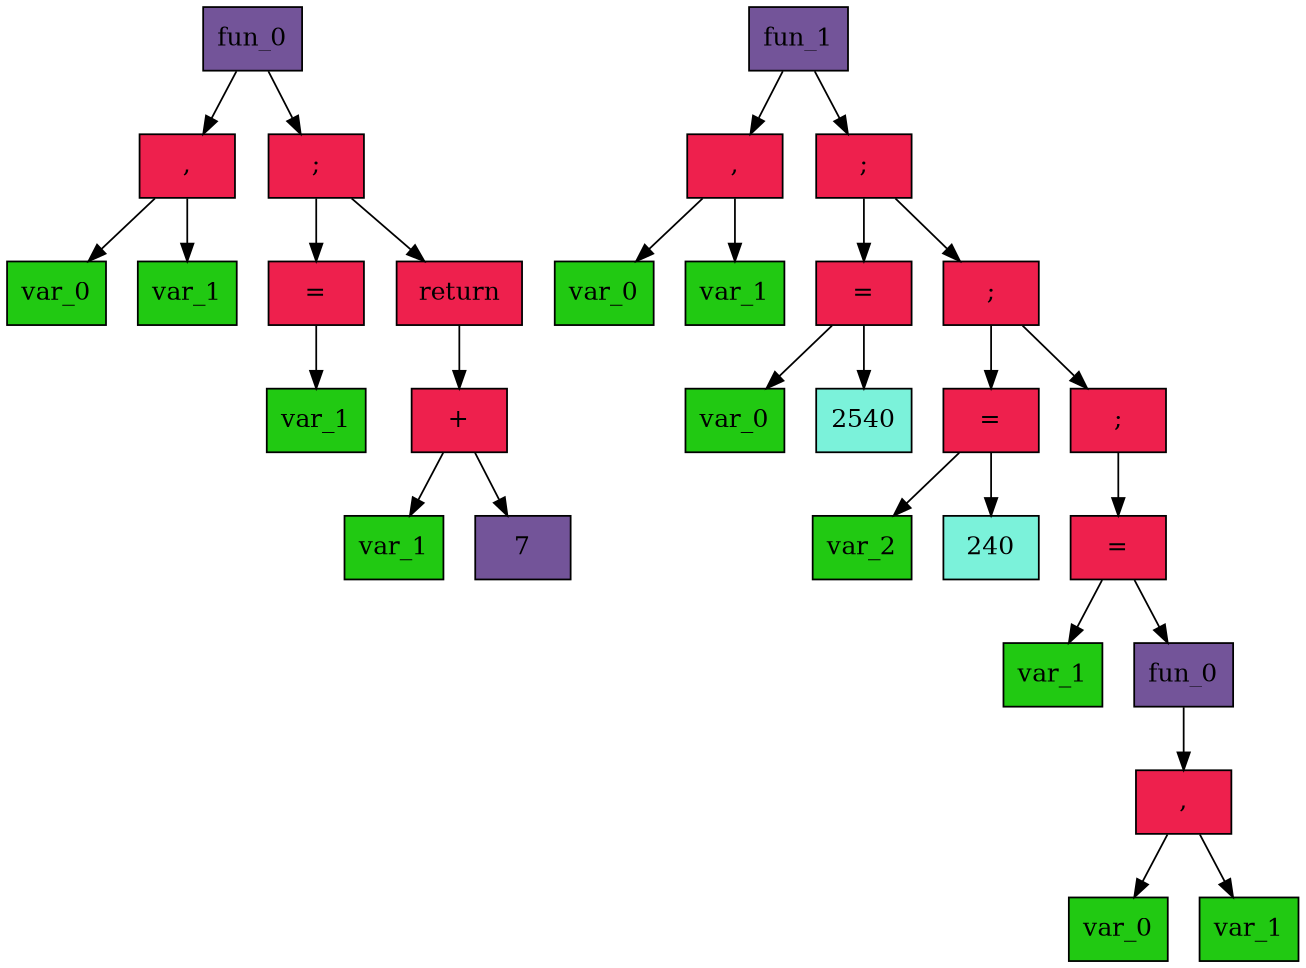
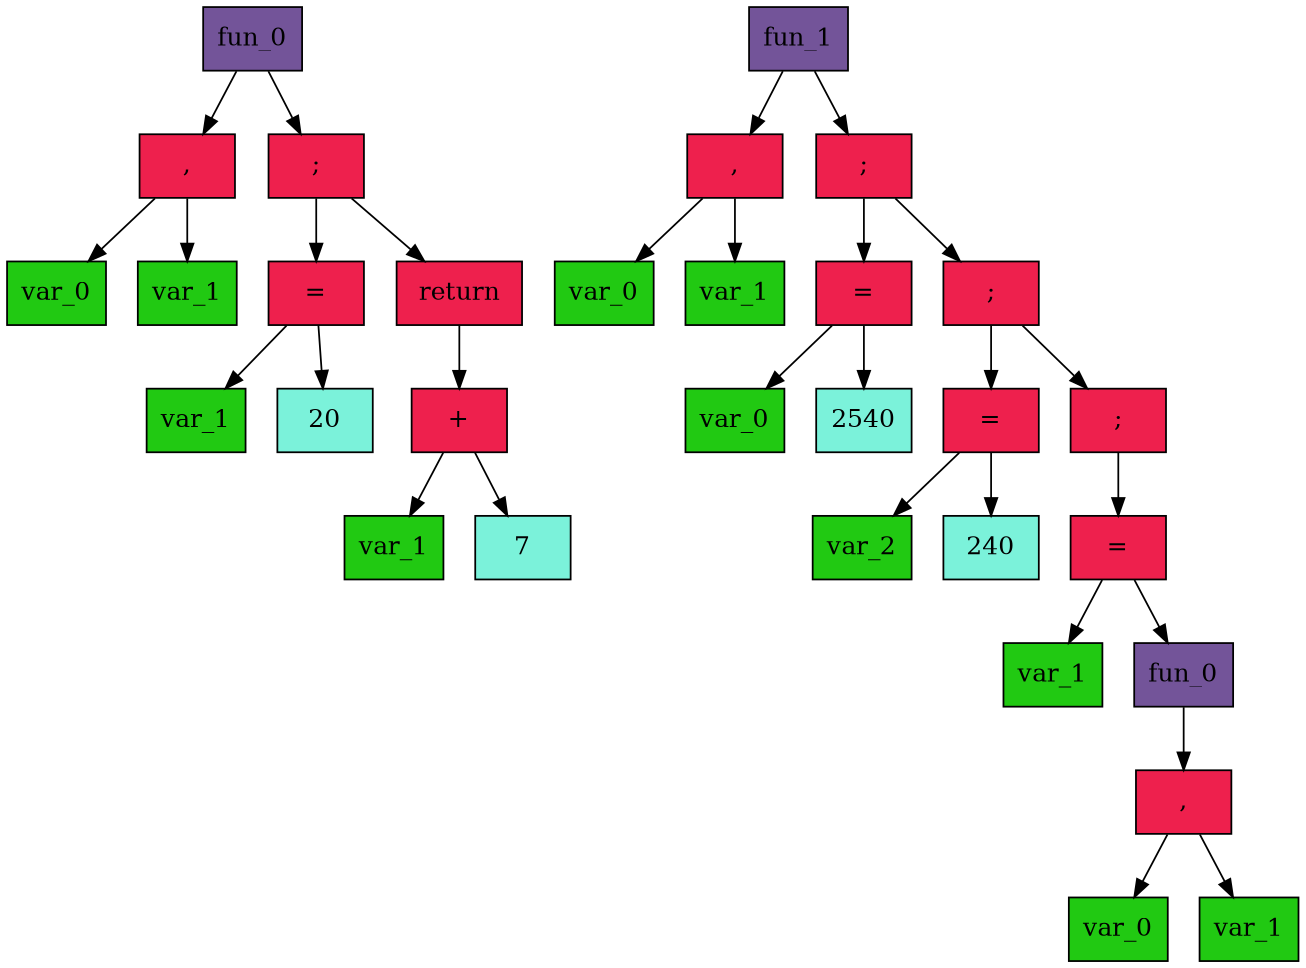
  digraph {
    node [color=black fillcolor="#EE204D" fontcolor=black shape=box style=filled weight=1]
    edge [color=black style=solid weight=1]
    n1 [fillcolor="#735499" label=fun_0]
    n2 [label=" , "]
    n3 [label=" ; "]
    n4 [fillcolor="#21C912" label=var_0]
    n5 [fillcolor="#21C912" label=var_1]
    n6 [label=" = "]
    n7 [label=" return "]
    n8 [fillcolor="#21C912" label=var_1]
+   n9 [fillcolor="#7BF2DA" label=20]
    n10 [label=" + "]
    n11 [fillcolor="#21C912" label=var_1]
-   n12 [fillcolor="#735499" label=7]
+   n12 [fillcolor="#7BF2DA" label=7]
    n13 [fillcolor="#735499" label=fun_1]
    n14 [label=" , "]
    n15 [label=" ; "]
    n16 [fillcolor="#21C912" label=var_0]
    n17 [fillcolor="#21C912" label=var_1]
    n18 [label=" = "]
    n19 [label=" ; "]
    n20 [fillcolor="#21C912" label=var_0]
    n21 [fillcolor="#7BF2DA" label=2540]
    n22 [label=" = "]
    n23 [label=" ; "]
    n24 [fillcolor="#21C912" label=var_2]
    n25 [fillcolor="#7BF2DA" label=240]
    n26 [label=" = "]
    n27 [fillcolor="#21C912" label=var_1]
    n28 [fillcolor="#735499" label=fun_0]
    n29 [label=" , "]
    n30 [fillcolor="#21C912" label=var_0]
    n31 [fillcolor="#21C912" label=var_1]
    n1 -> n2
    n1 -> n3
    n2 -> n4
    n2 -> n5
    n3 -> n6
    n3 -> n7
    n6 -> n8
+   n6 -> n9
    n7 -> n10
    n10 -> n11
    n10 -> n12
    n13 -> n14
    n13 -> n15
    n14 -> n16
    n14 -> n17
    n15 -> n18
    n15 -> n19
    n18 -> n20
    n18 -> n21
    n19 -> n22
    n19 -> n23
    n22 -> n24
    n22 -> n25
    n23 -> n26
    n26 -> n27
    n26 -> n28
    n28 -> n29
    n29 -> n30
    n29 -> n31
  }
